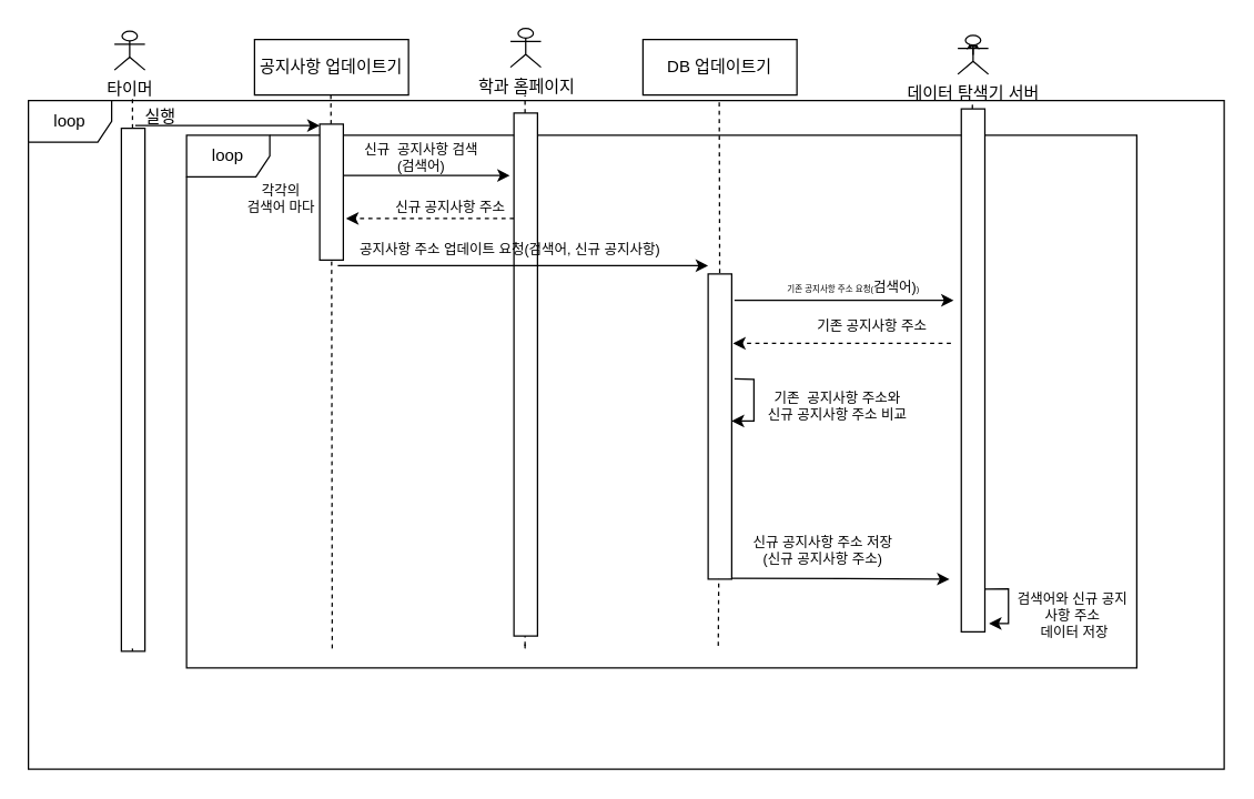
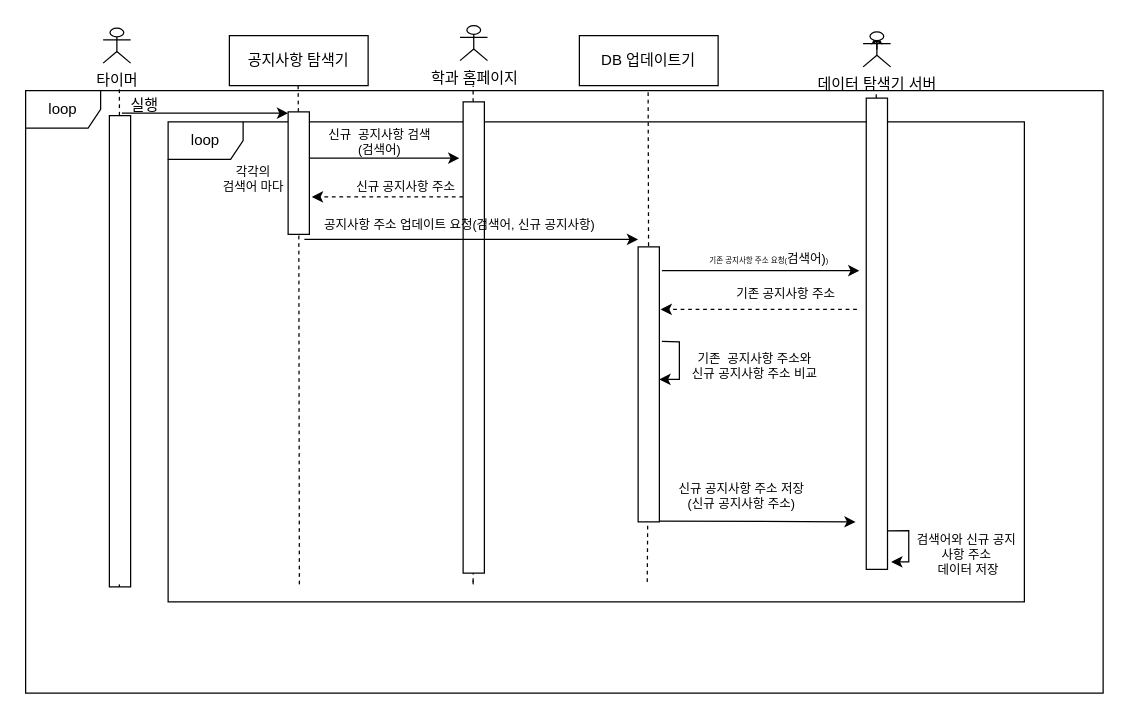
  <mxCell id="0" />
  <mxCell id="1" parent="0" />
  <mxCell id="2" value="loop" style="shape=umlFrame;whiteSpace=wrap;html=1;" parent="1" vertex="1"><mxGeometry x="134" y="97" width="685" height="384" as="geometry" /></mxCell>
  <mxCell id="3" value="신규&amp;nbsp; 공지사항 검색&lt;br&gt;(검색어)" style="text;html=1;strokeColor=none;fillColor=none;align=center;verticalAlign=middle;whiteSpace=wrap;rounded=0;fontSize=10;" parent="1" vertex="1"><mxGeometry x="231" y="99" width="145" height="28" as="geometry" /></mxCell>
  <mxCell id="4" value="타이머" style="shape=umlActor;verticalLabelPosition=bottom;verticalAlign=top;html=1;outlineConnect=0;fontFamily=Helvetica;fontSize=12;fontColor=rgba(0, 0, 0, 1);align=center;strokeColor=rgba(0, 0, 0, 1);fillColor=rgba(255, 255, 255, 1);" parent="1" vertex="1"><mxGeometry x="82" y="22" width="22" height="28" as="geometry" /></mxCell>
  <mxCell id="5" value="" style="endArrow=none;dashed=1;html=1;rounded=0;startArrow=none;" parent="1" source="37" edge="1"><mxGeometry width="50" height="50" relative="1" as="geometry"><mxPoint x="95" y="467" as="sourcePoint" /><mxPoint x="95" y="69" as="targetPoint" /></mxGeometry></mxCell>
  <mxCell id="6" value="" style="endArrow=classic;html=1;rounded=0;" parent="1" edge="1"><mxGeometry width="50" height="50" relative="1" as="geometry"><mxPoint x="97" y="90" as="sourcePoint" /><mxPoint x="230" y="90" as="targetPoint" /></mxGeometry></mxCell>
  <mxCell id="7" value="실행" style="text;html=1;strokeColor=none;fillColor=none;align=center;verticalAlign=middle;whiteSpace=wrap;rounded=0;" parent="1" vertex="1"><mxGeometry x="73" y="69" width="85" height="30" as="geometry" /></mxCell>
- <mxCell id="8" value="공지사항 업데이트기" style="rounded=0;whiteSpace=wrap;html=1;" parent="1" vertex="1"><mxGeometry x="183" y="28" width="111" height="40" as="geometry" /></mxCell>
+ <mxCell id="8" value="공지사항 탐색기" style="rounded=0;whiteSpace=wrap;html=1;" parent="1" vertex="1"><mxGeometry x="183" y="28" width="111" height="40" as="geometry" /></mxCell>
  <mxCell id="9" value="DB 업데이트기" style="rounded=0;whiteSpace=wrap;html=1;" parent="1" vertex="1"><mxGeometry x="463" y="28" width="111" height="40" as="geometry" /></mxCell>
  <mxCell id="10" value="" style="endArrow=none;dashed=1;html=1;rounded=0;startArrow=none;" parent="1" source="20" edge="1"><mxGeometry x="110.5" y="139" width="50" height="50" as="geometry"><mxPoint x="700.5" y="405" as="sourcePoint" /><mxPoint x="700.5" y="74" as="targetPoint" /></mxGeometry></mxCell>
  <mxCell id="11" value="" style="endArrow=none;dashed=1;html=1;rounded=0;startArrow=none;exitX=0.526;exitY=0.951;exitDx=0;exitDy=0;exitPerimeter=0;" parent="1" source="34" edge="1"><mxGeometry x="68" y="133" width="50" height="50" as="geometry"><mxPoint x="518.252" y="188" as="sourcePoint" /><mxPoint x="518" y="71" as="targetPoint" /></mxGeometry></mxCell>
  <mxCell id="12" value="" style="endArrow=none;dashed=1;html=1;rounded=0;startArrow=none;" parent="1" edge="1"><mxGeometry x="68" y="133" width="50" height="50" as="geometry"><mxPoint x="378" y="465" as="sourcePoint" /><mxPoint x="378" y="68" as="targetPoint" /></mxGeometry></mxCell>
  <mxCell id="13" value="" style="endArrow=none;dashed=1;html=1;rounded=0;startArrow=none;" parent="1" source="19" edge="1"><mxGeometry x="68" y="133" width="50" height="50" as="geometry"><mxPoint x="238" y="399" as="sourcePoint" /><mxPoint x="238" y="68" as="targetPoint" /></mxGeometry></mxCell>
  <mxCell id="14" value="" style="endArrow=classic;html=1;rounded=0;" parent="1" edge="1"><mxGeometry x="68" y="158" width="50" height="50" as="geometry"><mxPoint x="246" y="126" as="sourcePoint" /><mxPoint x="367" y="126" as="targetPoint" /></mxGeometry></mxCell>
  <mxCell id="15" value="" style="endArrow=classic;html=1;rounded=0;dashed=1;" parent="1" edge="1"><mxGeometry x="68" y="143" width="50" height="50" as="geometry"><mxPoint x="382" y="157" as="sourcePoint" /><mxPoint x="249" y="157" as="targetPoint" /></mxGeometry></mxCell>
  <mxCell id="16" value="" style="endArrow=classic;html=1;rounded=0;dashed=1;" parent="1" edge="1"><mxGeometry x="68" y="149" width="50" height="50" as="geometry"><mxPoint x="685" y="247" as="sourcePoint" /><mxPoint x="528" y="247" as="targetPoint" /></mxGeometry></mxCell>
  <mxCell id="17" value="" style="endArrow=classic;html=1;rounded=0;" parent="1" edge="1"><mxGeometry x="68" y="150" width="50" height="50" as="geometry"><mxPoint x="529" y="216" as="sourcePoint" /><mxPoint x="687" y="216" as="targetPoint" /></mxGeometry></mxCell>
  <mxCell id="18" value="" style="endArrow=classic;html=1;rounded=0;exitX=0.873;exitY=0.044;exitDx=0;exitDy=0;exitPerimeter=0;" parent="1" edge="1"><mxGeometry x="46" y="245" width="50" height="50" as="geometry"><mxPoint x="524.585" y="416.32" as="sourcePoint" /><mxPoint x="684" y="417" as="targetPoint" /></mxGeometry></mxCell>
  <mxCell id="19" value="" style="rounded=0;whiteSpace=wrap;html=1;" parent="1" vertex="1"><mxGeometry x="230" y="89" width="17" height="98" as="geometry" /></mxCell>
  <mxCell id="20" value="" style="rounded=0;whiteSpace=wrap;html=1;" parent="1" vertex="1"><mxGeometry x="692.5" y="78" width="17" height="377" as="geometry" /></mxCell>
  <mxCell id="21" value="&lt;font style=&quot;font-size: 6px&quot;&gt;기존 공지사항 주소 요청(&lt;span style=&quot;font-size: 10px&quot;&gt;검색어)&lt;/span&gt;)&lt;/font&gt;" style="text;html=1;strokeColor=none;fillColor=none;align=center;verticalAlign=middle;whiteSpace=wrap;rounded=0;fontSize=6;" parent="1" vertex="1"><mxGeometry x="518" y="191" width="194" height="30" as="geometry" /></mxCell>
  <mxCell id="22" value="" style="endArrow=classic;html=1;rounded=0;fontSize=10;exitX=1;exitY=0.25;exitDx=0;exitDy=0;" parent="1" edge="1"><mxGeometry x="110.5" y="201" width="50" height="50" as="geometry"><mxPoint x="709.5" y="424.25" as="sourcePoint" /><mxPoint x="712.5" y="449" as="targetPoint" /><Array as="points"><mxPoint x="726.5" y="424" /><mxPoint x="726.5" y="449" /></Array></mxGeometry></mxCell>
  <mxCell id="23" value="검색어와 신규 공지사항 주소&lt;br&gt;&amp;nbsp;데이터 저장" style="text;html=1;strokeColor=none;fillColor=none;align=center;verticalAlign=middle;whiteSpace=wrap;rounded=0;fontSize=10;" parent="1" vertex="1"><mxGeometry x="730" y="428" width="86" height="30" as="geometry" /></mxCell>
  <mxCell id="24" value="신규 공지사항 주소" style="text;html=1;strokeColor=none;fillColor=none;align=center;verticalAlign=middle;whiteSpace=wrap;rounded=0;fontSize=10;" parent="1" vertex="1"><mxGeometry x="252" y="134" width="145" height="30" as="geometry" /></mxCell>
  <mxCell id="25" value="각각의 &lt;br&gt;검색어 마다" style="text;html=1;strokeColor=none;fillColor=none;align=center;verticalAlign=middle;whiteSpace=wrap;rounded=0;fontSize=10;" parent="1" vertex="1"><mxGeometry x="130" y="128" width="145" height="30" as="geometry" /></mxCell>
  <mxCell id="26" value="" style="endArrow=none;dashed=1;html=1;rounded=0;" parent="1" edge="1"><mxGeometry x="-212" y="196" width="50" height="50" as="geometry"><mxPoint x="378" y="467" as="sourcePoint" /><mxPoint x="378.008" y="464" as="targetPoint" /></mxGeometry></mxCell>
  <mxCell id="27" value="" style="endArrow=none;dashed=1;html=1;rounded=0;" parent="1" target="19" edge="1"><mxGeometry x="-351" y="196" width="50" height="50" as="geometry"><mxPoint x="239" y="467" as="sourcePoint" /><mxPoint x="239" y="288" as="targetPoint" /></mxGeometry></mxCell>
  <mxCell id="28" value="" style="endArrow=classic;html=1;rounded=0;fontSize=10;" parent="1" edge="1"><mxGeometry width="50" height="50" relative="1" as="geometry"><mxPoint x="529" y="272.689" as="sourcePoint" /><mxPoint x="527" y="303" as="targetPoint" /><Array as="points"><mxPoint x="543" y="273" /><mxPoint x="543" y="303" /></Array></mxGeometry></mxCell>
  <mxCell id="29" value="기존&amp;nbsp; 공지사항 주소와 &lt;br&gt;신규&amp;nbsp;공지사항 주소 비교" style="text;html=1;strokeColor=none;fillColor=none;align=center;verticalAlign=middle;whiteSpace=wrap;rounded=0;fontSize=10;" parent="1" vertex="1"><mxGeometry x="538" y="263" width="131" height="58" as="geometry" /></mxCell>
  <mxCell id="30" style="edgeStyle=orthogonalEdgeStyle;rounded=0;orthogonalLoop=1;jettySize=auto;html=1;exitX=0.5;exitY=0.5;exitDx=0;exitDy=0;exitPerimeter=0;fontSize=6;" parent="1" source="31" edge="1"><mxGeometry relative="1" as="geometry"><mxPoint x="701" y="26" as="targetPoint" /></mxGeometry></mxCell>
  <mxCell id="31" value="데이터 탐색기 서버" style="shape=umlActor;verticalLabelPosition=bottom;verticalAlign=top;html=1;outlineConnect=0;fontFamily=Helvetica;fontSize=12;fontColor=rgba(0, 0, 0, 1);align=center;strokeColor=rgba(0, 0, 0, 1);fillColor=rgba(255, 255, 255, 1);" parent="1" vertex="1"><mxGeometry x="690" y="25" width="22" height="28" as="geometry" /></mxCell>
  <mxCell id="32" value="학과 홈페이지" style="shape=umlActor;verticalLabelPosition=bottom;verticalAlign=top;html=1;outlineConnect=0;fontFamily=Helvetica;fontSize=12;fontColor=rgba(0, 0, 0, 1);align=center;strokeColor=rgba(0, 0, 0, 1);fillColor=rgba(255, 255, 255, 1);" parent="1" vertex="1"><mxGeometry x="367.5" y="20" width="22" height="28" as="geometry" /></mxCell>
  <mxCell id="33" value="기존 공지사항 주소" style="text;html=1;strokeColor=none;fillColor=none;align=center;verticalAlign=middle;whiteSpace=wrap;rounded=0;fontSize=10;" parent="1" vertex="1"><mxGeometry x="563.5" y="221" width="129" height="25" as="geometry" /></mxCell>
  <mxCell id="34" value="" style="rounded=0;whiteSpace=wrap;html=1;" parent="1" vertex="1"><mxGeometry x="510" y="197" width="17" height="220" as="geometry" /></mxCell>
  <mxCell id="35" value="" style="endArrow=none;dashed=1;html=1;rounded=0;startArrow=none;exitX=0.526;exitY=0.951;exitDx=0;exitDy=0;exitPerimeter=0;" parent="1" target="34" edge="1"><mxGeometry x="68" y="133" width="50" height="50" as="geometry"><mxPoint x="517.292" y="465.184" as="sourcePoint" /><mxPoint x="518" y="71" as="targetPoint" /></mxGeometry></mxCell>
  <mxCell id="36" value="" style="rounded=0;whiteSpace=wrap;html=1;" parent="1" vertex="1"><mxGeometry x="370" y="81" width="17" height="377" as="geometry" /></mxCell>
  <mxCell id="37" value="" style="rounded=0;whiteSpace=wrap;html=1;" parent="1" vertex="1"><mxGeometry x="87" y="92" width="17" height="377" as="geometry" /></mxCell>
  <mxCell id="38" value="" style="endArrow=none;dashed=1;html=1;rounded=0;" parent="1" target="37" edge="1"><mxGeometry width="50" height="50" relative="1" as="geometry"><mxPoint x="95" y="467" as="sourcePoint" /><mxPoint x="95" y="69" as="targetPoint" /></mxGeometry></mxCell>
  <mxCell id="39" value="공지사항 주소 업데이트 요청(검색어, 신규&amp;nbsp;공지사항)" style="text;html=1;strokeColor=none;fillColor=none;align=center;verticalAlign=middle;whiteSpace=wrap;rounded=0;fontSize=10;" parent="1" vertex="1"><mxGeometry x="245" y="164" width="245" height="30" as="geometry" /></mxCell>
  <mxCell id="40" value="" style="endArrow=classic;html=1;rounded=0;" parent="1" edge="1"><mxGeometry x="71" y="137" width="50" height="50" as="geometry"><mxPoint x="243" y="191" as="sourcePoint" /><mxPoint x="510" y="191" as="targetPoint" /></mxGeometry></mxCell>
  <mxCell id="41" value="신규 공지사항 주소 저장&lt;br&gt;(신규 공지사항 주소)" style="text;html=1;strokeColor=none;fillColor=none;align=center;verticalAlign=middle;whiteSpace=wrap;rounded=0;fontSize=10;" parent="1" vertex="1"><mxGeometry x="488" y="381" width="209.5" height="30" as="geometry" /></mxCell>
  <mxCell id="42" value="loop" style="shape=umlFrame;whiteSpace=wrap;html=1;" parent="1" vertex="1"><mxGeometry x="20" y="72" width="862" height="482" as="geometry" /></mxCell>
